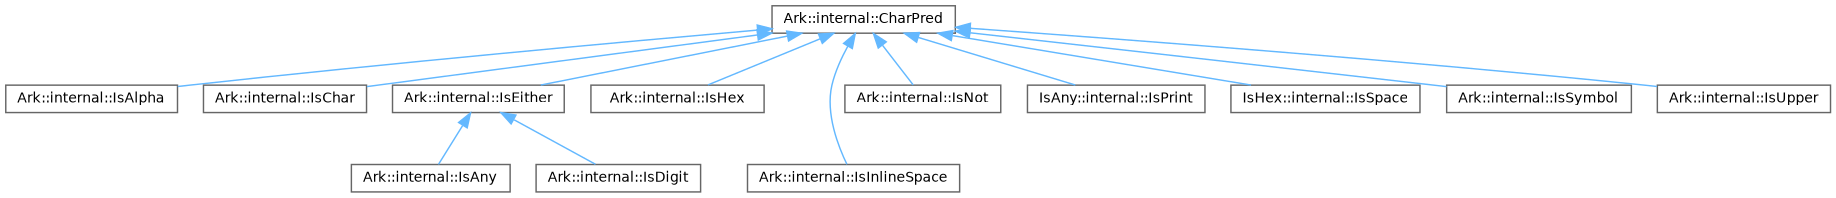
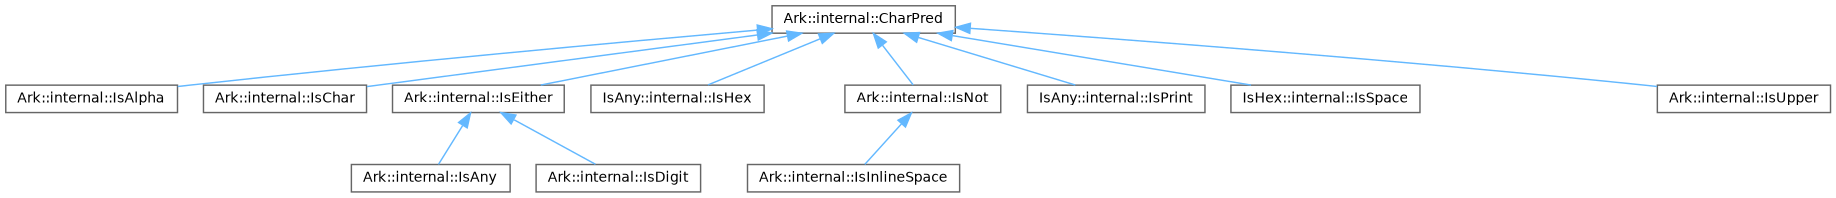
  digraph {
    rankdir=TB
    node [color=grey40 fillcolor=white fontname=Helvetica fontsize=10 shape=box style=filled]
    edge [color=steelblue1 dir=back fontname=Helvetica fontsize=10 labelfontname=Helvetica labelfontsize=10 style=solid]
    n1 [height=0.2 label="Ark::internal::CharPred" width=0.4]
    n2 [height=0.2 label="Ark::internal::IsAlpha" width=0.4]
    n3 [height=0.2 label="Ark::internal::IsChar" width=0.4]
    n4 [height=0.2 label="Ark::internal::IsEither" width=0.4]
-   n5 [height=0.2 label="Ark::internal::IsHex" width=0.4]
+   n5 [height=0.2 label="IsAny::internal::IsHex" width=0.4]
    n6 [height=0.2 label="Ark::internal::IsInlineSpace" width=0.4]
    n7 [height=0.2 label="Ark::internal::IsNot" width=0.4]
    n8 [height=0.2 label="IsAny::internal::IsPrint" width=0.4]
    n9 [height=0.2 label="IsHex::internal::IsSpace" width=0.4]
-   n10 [height=0.2 label="Ark::internal::IsSymbol" width=0.4]
    n11 [height=0.2 label="Ark::internal::IsUpper" width=0.4]
    n12 [height=0.2 label="Ark::internal::IsAny" width=0.4]
    n13 [height=0.2 label="Ark::internal::IsDigit" width=0.4]
    n1 -> n2
    n1 -> n3
    n1 -> n4
    n1 -> n5
-   n1 -> n6
+   n7 -> n6
    n1 -> n7
    n1 -> n8
    n1 -> n9
-   n1 -> n10
    n1 -> n11
    n4 -> n12
    n4 -> n13
  }
